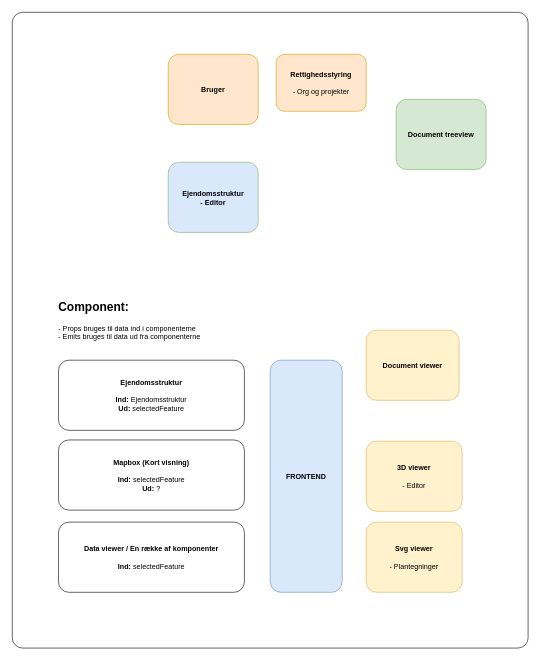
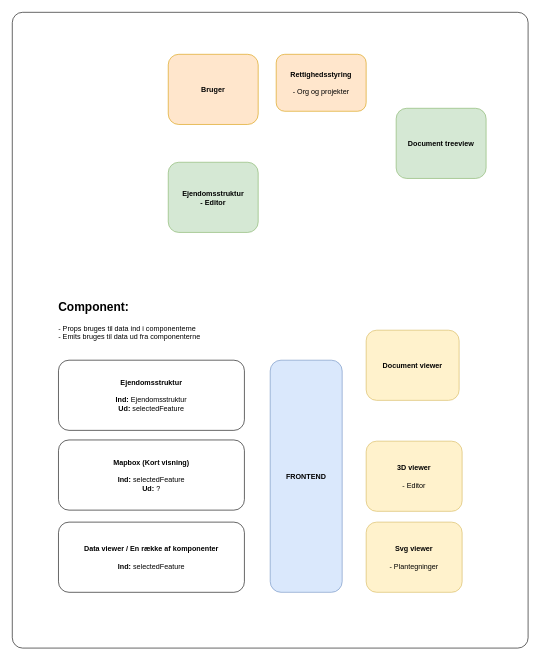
  <mxCell id="0" />
  <mxCell id="1" parent="0" />
  <mxCell id="2" value="" style="rounded=1;whiteSpace=wrap;html=1;labelBackgroundColor=none;fontColor=#33001A;align=center;verticalAlign=top;arcSize=2;" parent="1" vertex="1"><mxGeometry x="20" y="20" width="860" height="1060" as="geometry" /></mxCell>
  <mxCell id="3" value="FRONTEND" style="rounded=1;whiteSpace=wrap;html=1;align=center;fillColor=#dae8fc;strokeColor=#6c8ebf;fontStyle=1" parent="1" vertex="1"><mxGeometry x="450" y="600" width="120" height="387" as="geometry" /></mxCell>
  <mxCell id="4" value="&lt;b&gt;Mapbox (Kort visning)&lt;br&gt;&lt;/b&gt;&lt;br&gt;&lt;span style=&quot;font-weight: 700 ; background-color: rgb(255 , 255 , 255)&quot;&gt;Ind:&lt;/span&gt;&amp;nbsp;&lt;span style=&quot;background-color: rgb(255 , 255 , 255)&quot;&gt;selectedFeature&lt;/span&gt;&lt;br style=&quot;font-weight: 700&quot;&gt;&lt;span style=&quot;font-weight: 700 ; background-color: rgb(255 , 255 , 255)&quot;&gt;Ud:&lt;/span&gt;&amp;nbsp;?" style="rounded=1;whiteSpace=wrap;html=1;align=center;" parent="1" vertex="1"><mxGeometry x="97" y="733" width="310" height="117" as="geometry" /></mxCell>
  <mxCell id="5" value="Svg viewer&lt;br&gt;&lt;br&gt;&lt;span style=&quot;font-weight: normal&quot;&gt;- Plantegninger&lt;/span&gt;" style="rounded=1;whiteSpace=wrap;html=1;align=center;fillColor=#fff2cc;strokeColor=#d6b656;fontStyle=1" parent="1" vertex="1"><mxGeometry x="610" y="870" width="160" height="117" as="geometry" /></mxCell>
  <mxCell id="6" value="3D viewer&lt;br&gt;&lt;br&gt;&lt;span style=&quot;font-weight: normal&quot;&gt;- Editor&lt;/span&gt;" style="rounded=1;whiteSpace=wrap;html=1;align=center;fillColor=#fff2cc;strokeColor=#d6b656;fontStyle=1" parent="1" vertex="1"><mxGeometry x="610" y="735" width="160" height="117" as="geometry" /></mxCell>
  <mxCell id="7" value="Document viewer" style="rounded=1;whiteSpace=wrap;html=1;align=center;fillColor=#fff2cc;strokeColor=#d6b656;fontStyle=1" parent="1" vertex="1"><mxGeometry x="610" y="550" width="155" height="117" as="geometry" /></mxCell>
- <mxCell id="8" value="Ejendomsstruktur &lt;br&gt;- Editor" style="rounded=1;whiteSpace=wrap;html=1;align=center;fillColor=#dae8fc;strokeColor=#82b366;fontStyle=1;" parent="1" vertex="1"><mxGeometry x="280" y="270" width="150" height="117" as="geometry" /></mxCell>
- <mxCell id="9" value="Document treeview" style="rounded=1;whiteSpace=wrap;html=1;align=center;fillColor=#d5e8d4;strokeColor=#82b366;fontStyle=1" parent="1" vertex="1"><mxGeometry x="660" y="165" width="150" height="117" as="geometry" /></mxCell>
+ <mxCell id="8" value="Ejendomsstruktur &lt;br&gt;- Editor" style="rounded=1;whiteSpace=wrap;html=1;align=center;fillColor=#d5e8d4;strokeColor=#82b366;fontStyle=1" parent="1" vertex="1"><mxGeometry x="280" y="270" width="150" height="117" as="geometry" /></mxCell>
+ <mxCell id="9" value="Document treeview" style="rounded=1;whiteSpace=wrap;html=1;align=center;fillColor=#d5e8d4;strokeColor=#82b366;fontStyle=1" parent="1" vertex="1"><mxGeometry x="660" y="180" width="150" height="117" as="geometry" /></mxCell>
  <mxCell id="10" value="&lt;b&gt;Bruger&lt;/b&gt;" style="rounded=1;whiteSpace=wrap;html=1;align=center;fillColor=#ffe6cc;strokeColor=#d79b00;" parent="1" vertex="1"><mxGeometry x="280" y="90" width="150" height="117" as="geometry" /></mxCell>
  <mxCell id="11" value="&lt;b&gt;Rettighedsstyring&lt;/b&gt;&lt;br&gt;&lt;br&gt;- Org og projekter" style="rounded=1;whiteSpace=wrap;html=1;align=center;fillColor=#ffe6cc;strokeColor=#d79b00;" parent="1" vertex="1"><mxGeometry x="460" y="90" width="150" height="95" as="geometry" /></mxCell>
  <mxCell id="12" value="&lt;span style=&quot;background-color: rgb(255 , 255 , 255)&quot;&gt;Ejendomsstruktur&lt;br&gt;&lt;br&gt;Ind:&lt;span style=&quot;font-weight: normal&quot;&gt;&amp;nbsp;Ejendomsstruktur&lt;/span&gt;&lt;br&gt;Ud:&lt;span style=&quot;font-weight: normal&quot;&gt;&amp;nbsp;selectedFeature&lt;/span&gt;&lt;/span&gt;" style="rounded=1;whiteSpace=wrap;html=1;align=center;fontStyle=1;" parent="1" vertex="1"><mxGeometry x="97" y="600" width="310" height="117" as="geometry" /></mxCell>
  <mxCell id="13" value="Data viewer / En række af komponenter&lt;br&gt;&lt;br&gt;&lt;span style=&quot;background-color: rgb(255 , 255 , 255)&quot;&gt;Ind:&lt;/span&gt;&lt;span style=&quot;font-weight: 400&quot;&gt;&amp;nbsp;&lt;/span&gt;&lt;span style=&quot;font-weight: 400 ; background-color: rgb(255 , 255 , 255)&quot;&gt;selectedFeature&lt;/span&gt;" style="rounded=1;whiteSpace=wrap;html=1;align=center;fontStyle=1" parent="1" vertex="1"><mxGeometry x="97" y="870" width="310" height="117" as="geometry" /></mxCell>
  <mxCell id="14" value="&lt;h1&gt;&lt;font style=&quot;font-size: 20px&quot;&gt;Component:&lt;/font&gt;&lt;/h1&gt;&lt;div&gt;- Props bruges til data ind i componenterne&lt;/div&gt;&lt;div&gt;- Emits bruges til data ud fra componenterne&lt;/div&gt;" style="text;html=1;strokeColor=none;fillColor=none;spacing=5;spacingTop=-20;whiteSpace=wrap;overflow=hidden;rounded=0;" parent="1" vertex="1"><mxGeometry x="92" y="490" width="320" height="120" as="geometry" /></mxCell>
